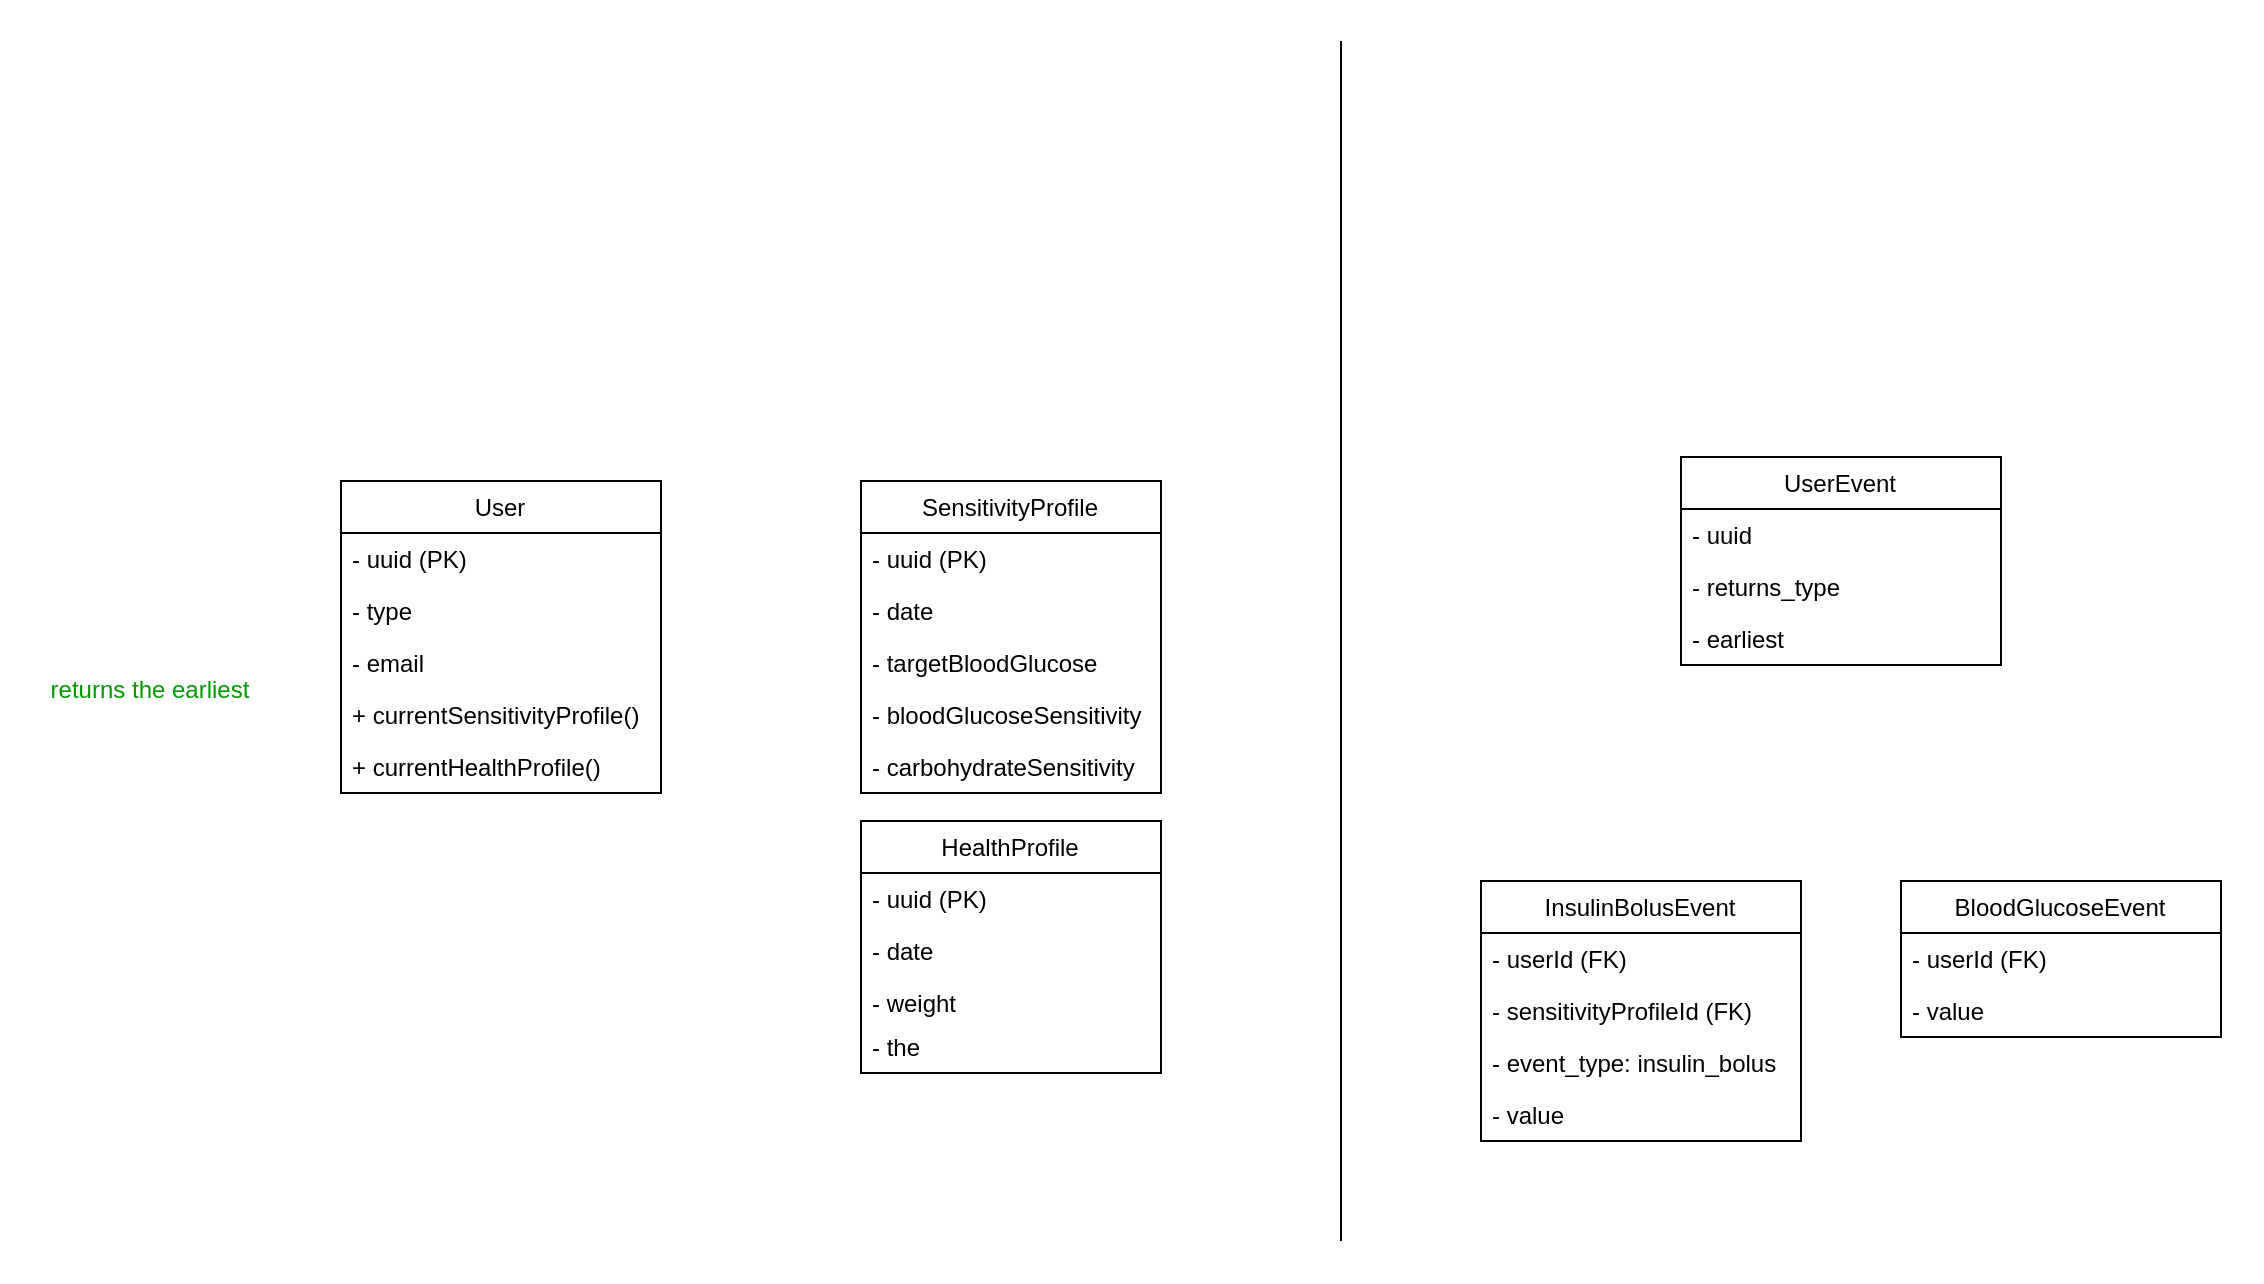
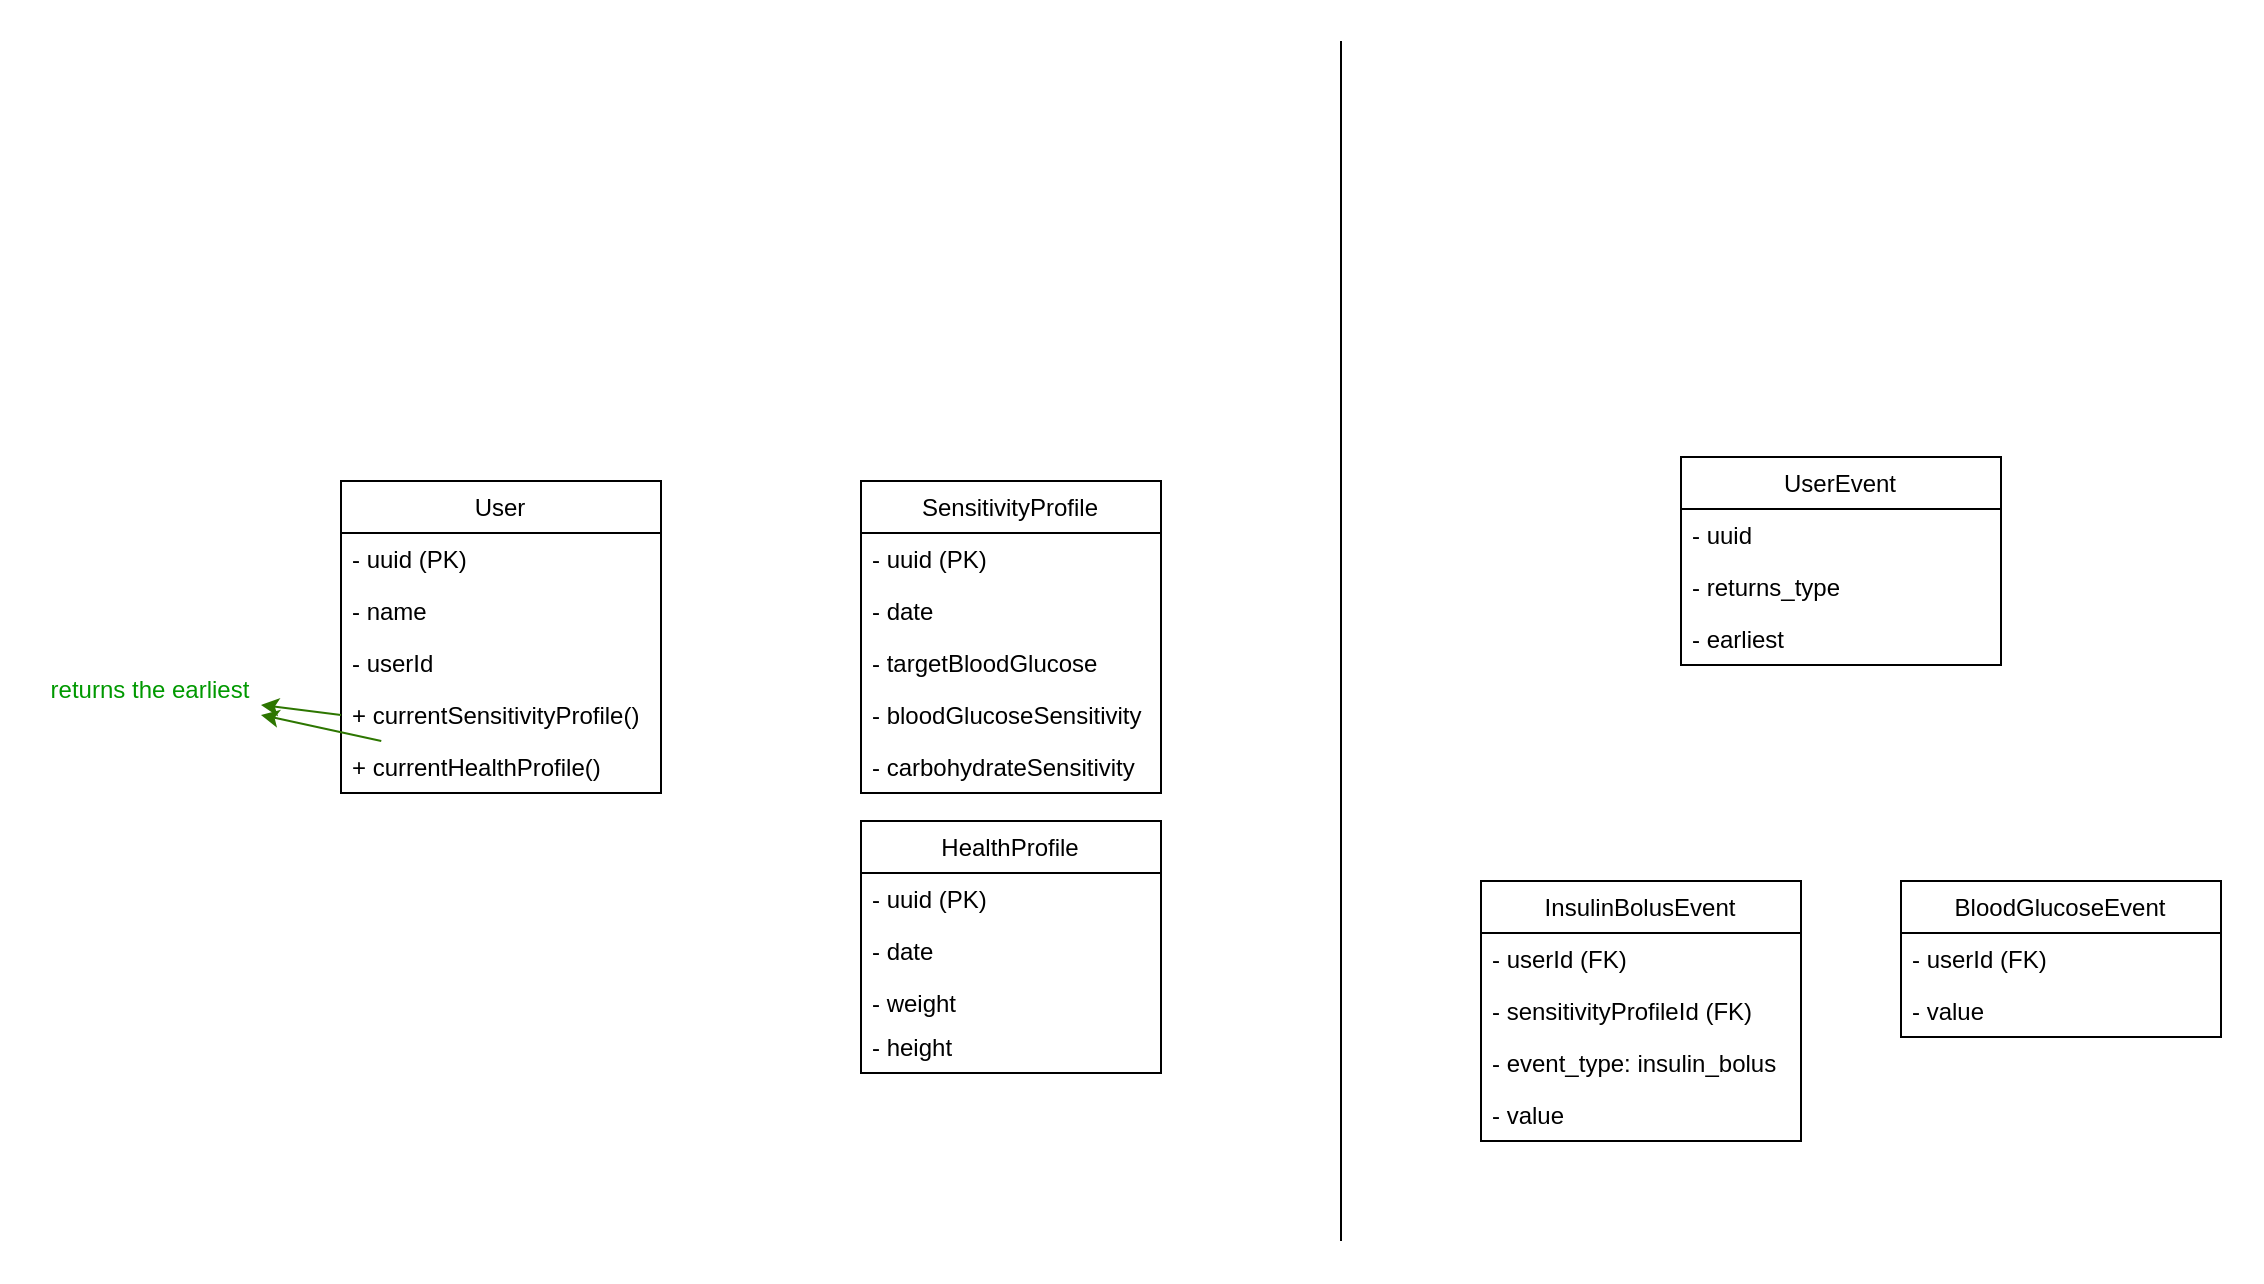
  <mxCell id="0" />
  <mxCell id="1" parent="0" />
  <mxCell id="2" value="User" style="swimlane;fontStyle=0;childLayout=stackLayout;horizontal=1;startSize=26;fillColor=none;horizontalStack=0;resizeParent=1;resizeParentMax=0;resizeLast=0;collapsible=1;marginBottom=0;" vertex="1" parent="1"><mxGeometry x="170" y="240" width="160" height="156" as="geometry" /></mxCell>
  <mxCell id="3" value="- uuid (PK)" style="text;strokeColor=none;fillColor=none;align=left;verticalAlign=top;spacingLeft=4;spacingRight=4;overflow=hidden;rotatable=0;points=[[0,0.5],[1,0.5]];portConstraint=eastwest;" vertex="1" parent="2"><mxGeometry y="26" width="160" height="26" as="geometry" /></mxCell>
- <mxCell id="4" value="- type" style="text;strokeColor=none;fillColor=none;align=left;verticalAlign=top;spacingLeft=4;spacingRight=4;overflow=hidden;rotatable=0;points=[[0,0.5],[1,0.5]];portConstraint=eastwest;" vertex="1" parent="2"><mxGeometry y="52" width="160" height="26" as="geometry" /></mxCell>
- <mxCell id="5" value="- email" style="text;strokeColor=none;fillColor=none;align=left;verticalAlign=top;spacingLeft=4;spacingRight=4;overflow=hidden;rotatable=0;points=[[0,0.5],[1,0.5]];portConstraint=eastwest;" vertex="1" parent="2"><mxGeometry y="78" width="160" height="26" as="geometry" /></mxCell>
+ <mxCell id="4" value="- name" style="text;strokeColor=none;fillColor=none;align=left;verticalAlign=top;spacingLeft=4;spacingRight=4;overflow=hidden;rotatable=0;points=[[0,0.5],[1,0.5]];portConstraint=eastwest;" vertex="1" parent="2"><mxGeometry y="52" width="160" height="26" as="geometry" /></mxCell>
+ <mxCell id="5" value="- userId" style="text;strokeColor=none;fillColor=none;align=left;verticalAlign=top;spacingLeft=4;spacingRight=4;overflow=hidden;rotatable=0;points=[[0,0.5],[1,0.5]];portConstraint=eastwest;" vertex="1" parent="2"><mxGeometry y="78" width="160" height="26" as="geometry" /></mxCell>
  <mxCell id="6" value="+ currentSensitivityProfile()" style="text;strokeColor=none;fillColor=none;align=left;verticalAlign=top;spacingLeft=4;spacingRight=4;overflow=hidden;rotatable=0;points=[[0,0.5],[1,0.5]];portConstraint=eastwest;" vertex="1" parent="2"><mxGeometry y="104" width="160" height="26" as="geometry" /></mxCell>
  <mxCell id="7" value="+ currentHealthProfile()" style="text;strokeColor=none;fillColor=none;align=left;verticalAlign=top;spacingLeft=4;spacingRight=4;overflow=hidden;rotatable=0;points=[[0,0.5],[1,0.5]];portConstraint=eastwest;" vertex="1" parent="2"><mxGeometry y="130" width="160" height="26" as="geometry" /></mxCell>
  <mxCell id="8" value="SensitivityProfile" style="swimlane;fontStyle=0;childLayout=stackLayout;horizontal=1;startSize=26;fillColor=none;horizontalStack=0;resizeParent=1;resizeParentMax=0;resizeLast=0;collapsible=1;marginBottom=0;" vertex="1" parent="1"><mxGeometry x="430" y="240" width="150" height="156" as="geometry" /></mxCell>
  <mxCell id="9" value="- uuid (PK)" style="text;strokeColor=none;fillColor=none;align=left;verticalAlign=top;spacingLeft=4;spacingRight=4;overflow=hidden;rotatable=0;points=[[0,0.5],[1,0.5]];portConstraint=eastwest;" vertex="1" parent="8"><mxGeometry y="26" width="150" height="26" as="geometry" /></mxCell>
  <mxCell id="10" value="- date" style="text;strokeColor=none;fillColor=none;align=left;verticalAlign=top;spacingLeft=4;spacingRight=4;overflow=hidden;rotatable=0;points=[[0,0.5],[1,0.5]];portConstraint=eastwest;" vertex="1" parent="8"><mxGeometry y="52" width="150" height="26" as="geometry" /></mxCell>
  <mxCell id="11" value="- targetBloodGlucose" style="text;strokeColor=none;fillColor=none;align=left;verticalAlign=top;spacingLeft=4;spacingRight=4;overflow=hidden;rotatable=0;points=[[0,0.5],[1,0.5]];portConstraint=eastwest;" vertex="1" parent="8"><mxGeometry y="78" width="150" height="26" as="geometry" /></mxCell>
  <mxCell id="12" value="- bloodGlucoseSensitivity" style="text;strokeColor=none;fillColor=none;align=left;verticalAlign=top;spacingLeft=4;spacingRight=4;overflow=hidden;rotatable=0;points=[[0,0.5],[1,0.5]];portConstraint=eastwest;" vertex="1" parent="8"><mxGeometry y="104" width="150" height="26" as="geometry" /></mxCell>
  <mxCell id="13" value="- carbohydrateSensitivity" style="text;strokeColor=none;fillColor=none;align=left;verticalAlign=top;spacingLeft=4;spacingRight=4;overflow=hidden;rotatable=0;points=[[0,0.5],[1,0.5]];portConstraint=eastwest;" vertex="1" parent="8"><mxGeometry y="130" width="150" height="26" as="geometry" /></mxCell>
+ <mxCell id="14" style="edgeStyle=none;html=1;exitX=0;exitY=0.5;exitDx=0;exitDy=0;fillColor=#60a917;strokeColor=#2D7600;" edge="1" parent="1" source="6" target="15"><mxGeometry relative="1" as="geometry"><mxPoint x="120" y="357" as="targetPoint" /><mxPoint x="251" y="358" as="sourcePoint" /></mxGeometry></mxCell>
  <mxCell id="15" value="returns the earliest" style="text;html=1;strokeColor=none;fillColor=none;align=center;verticalAlign=middle;whiteSpace=wrap;rounded=0;fontColor=#009900;" vertex="1" parent="1"><mxGeometry x="20" y="330" width="110" height="30" as="geometry" /></mxCell>
  <mxCell id="16" value="HealthProfile" style="swimlane;fontStyle=0;childLayout=stackLayout;horizontal=1;startSize=26;fillColor=none;horizontalStack=0;resizeParent=1;resizeParentMax=0;resizeLast=0;collapsible=1;marginBottom=0;" vertex="1" parent="1"><mxGeometry x="430" y="410" width="150" height="126" as="geometry" /></mxCell>
  <mxCell id="17" value="- uuid (PK)" style="text;strokeColor=none;fillColor=none;align=left;verticalAlign=top;spacingLeft=4;spacingRight=4;overflow=hidden;rotatable=0;points=[[0,0.5],[1,0.5]];portConstraint=eastwest;" vertex="1" parent="16"><mxGeometry y="26" width="150" height="26" as="geometry" /></mxCell>
  <mxCell id="18" value="- date" style="text;strokeColor=none;fillColor=none;align=left;verticalAlign=top;spacingLeft=4;spacingRight=4;overflow=hidden;rotatable=0;points=[[0,0.5],[1,0.5]];portConstraint=eastwest;" vertex="1" parent="16"><mxGeometry y="52" width="150" height="26" as="geometry" /></mxCell>
  <mxCell id="19" value="- weight" style="text;strokeColor=none;fillColor=none;align=left;verticalAlign=top;spacingLeft=4;spacingRight=4;overflow=hidden;rotatable=0;points=[[0,0.5],[1,0.5]];portConstraint=eastwest;" vertex="1" parent="16"><mxGeometry y="78" width="150" height="22" as="geometry" /></mxCell>
- <mxCell id="20" value="- the" style="text;strokeColor=none;fillColor=none;align=left;verticalAlign=top;spacingLeft=4;spacingRight=4;overflow=hidden;rotatable=0;points=[[0,0.5],[1,0.5]];portConstraint=eastwest;" vertex="1" parent="16"><mxGeometry y="100" width="150" height="26" as="geometry" /></mxCell>
+ <mxCell id="20" value="- height" style="text;strokeColor=none;fillColor=none;align=left;verticalAlign=top;spacingLeft=4;spacingRight=4;overflow=hidden;rotatable=0;points=[[0,0.5],[1,0.5]];portConstraint=eastwest;" vertex="1" parent="16"><mxGeometry y="100" width="150" height="26" as="geometry" /></mxCell>
+ <mxCell id="21" style="edgeStyle=none;html=1;fillColor=#60a917;strokeColor=#2D7600;" edge="1" parent="1" source="7" target="15"><mxGeometry relative="1" as="geometry"><mxPoint x="140" y="393" as="targetPoint" /><mxPoint x="180" y="393" as="sourcePoint" /></mxGeometry></mxCell>
  <mxCell id="22" value="" style="endArrow=none;html=1;fontColor=#F2F2F2;" edge="1" parent="1"><mxGeometry width="50" height="50" relative="1" as="geometry"><mxPoint x="670" y="620" as="sourcePoint" /><mxPoint x="670" y="20" as="targetPoint" /></mxGeometry></mxCell>
  <mxCell id="23" value="BloodGlucoseEvent" style="swimlane;fontStyle=0;childLayout=stackLayout;horizontal=1;startSize=26;fillColor=none;horizontalStack=0;resizeParent=1;resizeParentMax=0;resizeLast=0;collapsible=1;marginBottom=0;" vertex="1" parent="1"><mxGeometry x="950" y="440" width="160" height="78" as="geometry" /></mxCell>
  <mxCell id="24" value="- userId (FK)" style="text;strokeColor=none;fillColor=none;align=left;verticalAlign=top;spacingLeft=4;spacingRight=4;overflow=hidden;rotatable=0;points=[[0,0.5],[1,0.5]];portConstraint=eastwest;" vertex="1" parent="23"><mxGeometry y="26" width="160" height="26" as="geometry" /></mxCell>
  <mxCell id="25" value="- value" style="text;strokeColor=none;fillColor=none;align=left;verticalAlign=top;spacingLeft=4;spacingRight=4;overflow=hidden;rotatable=0;points=[[0,0.5],[1,0.5]];portConstraint=eastwest;" vertex="1" parent="23"><mxGeometry y="52" width="160" height="26" as="geometry" /></mxCell>
  <mxCell id="26" value="InsulinBolusEvent" style="swimlane;fontStyle=0;childLayout=stackLayout;horizontal=1;startSize=26;fillColor=none;horizontalStack=0;resizeParent=1;resizeParentMax=0;resizeLast=0;collapsible=1;marginBottom=0;" vertex="1" parent="1"><mxGeometry x="740" y="440" width="160" height="130" as="geometry" /></mxCell>
  <mxCell id="27" value="- userId (FK)" style="text;strokeColor=none;fillColor=none;align=left;verticalAlign=top;spacingLeft=4;spacingRight=4;overflow=hidden;rotatable=0;points=[[0,0.5],[1,0.5]];portConstraint=eastwest;" vertex="1" parent="26"><mxGeometry y="26" width="160" height="26" as="geometry" /></mxCell>
  <mxCell id="28" value="- sensitivityProfileId (FK)" style="text;strokeColor=none;fillColor=none;align=left;verticalAlign=top;spacingLeft=4;spacingRight=4;overflow=hidden;rotatable=0;points=[[0,0.5],[1,0.5]];portConstraint=eastwest;" vertex="1" parent="26"><mxGeometry y="52" width="160" height="26" as="geometry" /></mxCell>
  <mxCell id="29" value="- event_type: insulin_bolus" style="text;strokeColor=none;fillColor=none;align=left;verticalAlign=top;spacingLeft=4;spacingRight=4;overflow=hidden;rotatable=0;points=[[0,0.5],[1,0.5]];portConstraint=eastwest;" vertex="1" parent="26"><mxGeometry y="78" width="160" height="26" as="geometry" /></mxCell>
  <mxCell id="30" value="- value" style="text;strokeColor=none;fillColor=none;align=left;verticalAlign=top;spacingLeft=4;spacingRight=4;overflow=hidden;rotatable=0;points=[[0,0.5],[1,0.5]];portConstraint=eastwest;" vertex="1" parent="26"><mxGeometry y="104" width="160" height="26" as="geometry" /></mxCell>
  <mxCell id="31" value="UserEvent" style="swimlane;fontStyle=0;childLayout=stackLayout;horizontal=1;startSize=26;fillColor=none;horizontalStack=0;resizeParent=1;resizeParentMax=0;resizeLast=0;collapsible=1;marginBottom=0;" vertex="1" parent="1"><mxGeometry x="840" y="228" width="160" height="104" as="geometry" /></mxCell>
  <mxCell id="32" value="- uuid" style="text;strokeColor=none;fillColor=none;align=left;verticalAlign=top;spacingLeft=4;spacingRight=4;overflow=hidden;rotatable=0;points=[[0,0.5],[1,0.5]];portConstraint=eastwest;" vertex="1" parent="31"><mxGeometry y="26" width="160" height="26" as="geometry" /></mxCell>
  <mxCell id="33" value="- returns_type" style="text;strokeColor=none;fillColor=none;align=left;verticalAlign=top;spacingLeft=4;spacingRight=4;overflow=hidden;rotatable=0;points=[[0,0.5],[1,0.5]];portConstraint=eastwest;" vertex="1" parent="31"><mxGeometry y="52" width="160" height="26" as="geometry" /></mxCell>
  <mxCell id="34" value="- earliest" style="text;strokeColor=none;fillColor=none;align=left;verticalAlign=top;spacingLeft=4;spacingRight=4;overflow=hidden;rotatable=0;points=[[0,0.5],[1,0.5]];portConstraint=eastwest;" vertex="1" parent="31"><mxGeometry y="78" width="160" height="26" as="geometry" /></mxCell>
